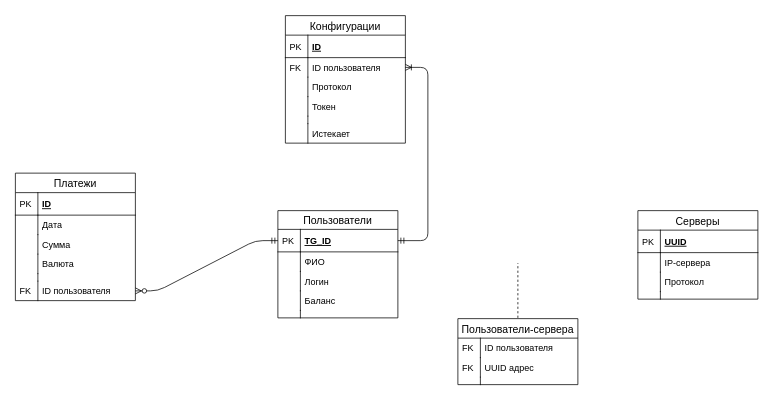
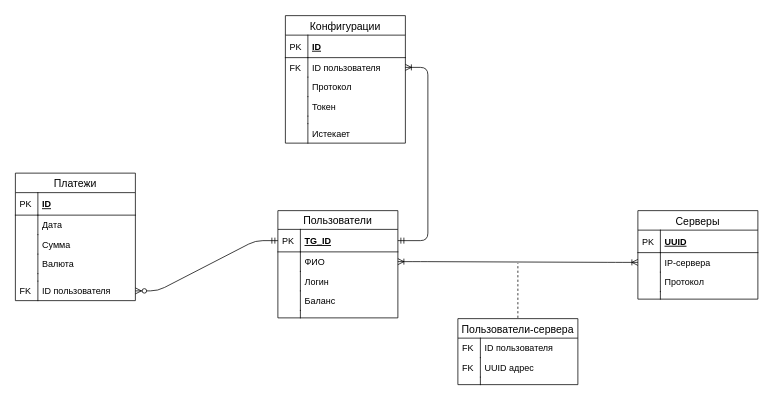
  <mxCell id="0" />
  <mxCell id="1" parent="0" />
+ <mxCell id="2" value="" style="edgeStyle=entityRelationEdgeStyle;fontSize=12;html=1;endArrow=ERoneToMany;startArrow=ERoneToMany;entryX=0;entryY=0.5;entryDx=0;entryDy=0;exitX=1;exitY=0.5;exitDx=0;exitDy=0;" edge="1" parent="1" source="7" target="25"><mxGeometry width="100" height="100" relative="1" as="geometry"><mxPoint x="610" y="380" as="sourcePoint" /><mxPoint x="710" y="280" as="targetPoint" /></mxGeometry></mxCell>
  <mxCell id="3" value="" style="endArrow=none;dashed=1;html=1;" edge="1" parent="1"><mxGeometry width="50" height="50" relative="1" as="geometry"><mxPoint x="690" y="423" as="sourcePoint" /><mxPoint x="690" y="350" as="targetPoint" /></mxGeometry></mxCell>
  <mxCell id="4" value="Пользователи" style="swimlane;fontStyle=0;childLayout=stackLayout;horizontal=1;startSize=25;horizontalStack=0;resizeParent=1;resizeParentMax=0;resizeLast=0;collapsible=1;marginBottom=0;align=center;fontSize=14;" vertex="1" parent="1"><mxGeometry x="370" y="280" width="160" height="143" as="geometry" /></mxCell>
  <mxCell id="5" value="TG_ID" style="shape=partialRectangle;top=0;left=0;right=0;bottom=1;align=left;verticalAlign=middle;fillColor=none;spacingLeft=34;spacingRight=4;overflow=hidden;rotatable=0;points=[[0,0.5],[1,0.5]];portConstraint=eastwest;dropTarget=0;fontStyle=5;fontSize=12;" vertex="1" parent="4"><mxGeometry y="25" width="160" height="30" as="geometry" /></mxCell>
  <mxCell id="6" value="PK" style="shape=partialRectangle;top=0;left=0;bottom=0;fillColor=none;align=left;verticalAlign=middle;spacingLeft=4;spacingRight=4;overflow=hidden;rotatable=0;points=[];portConstraint=eastwest;part=1;fontSize=12;" vertex="1" connectable="0" parent="5"><mxGeometry width="30" height="30" as="geometry" /></mxCell>
  <mxCell id="7" value="ФИО" style="shape=partialRectangle;top=0;left=0;right=0;bottom=0;align=left;verticalAlign=top;fillColor=none;spacingLeft=34;spacingRight=4;overflow=hidden;rotatable=0;points=[[0,0.5],[1,0.5]];portConstraint=eastwest;dropTarget=0;fontSize=12;" vertex="1" parent="4"><mxGeometry y="55" width="160" height="26" as="geometry" /></mxCell>
  <mxCell id="8" value="" style="shape=partialRectangle;top=0;left=0;bottom=0;fillColor=none;align=left;verticalAlign=top;spacingLeft=4;spacingRight=4;overflow=hidden;rotatable=0;points=[];portConstraint=eastwest;part=1;fontSize=12;" vertex="1" connectable="0" parent="7"><mxGeometry width="30" height="26" as="geometry" /></mxCell>
  <mxCell id="9" value="Логин&#10;" style="shape=partialRectangle;top=0;left=0;right=0;bottom=0;align=left;verticalAlign=top;fillColor=none;spacingLeft=34;spacingRight=4;overflow=hidden;rotatable=0;points=[[0,0.5],[1,0.5]];portConstraint=eastwest;dropTarget=0;fontSize=12;" vertex="1" parent="4"><mxGeometry y="81" width="160" height="26" as="geometry" /></mxCell>
  <mxCell id="10" value="" style="shape=partialRectangle;top=0;left=0;bottom=0;fillColor=none;align=left;verticalAlign=top;spacingLeft=4;spacingRight=4;overflow=hidden;rotatable=0;points=[];portConstraint=eastwest;part=1;fontSize=12;" vertex="1" connectable="0" parent="9"><mxGeometry width="30" height="26" as="geometry" /></mxCell>
  <mxCell id="11" value="Баланс&#10;" style="shape=partialRectangle;top=0;left=0;right=0;bottom=0;align=left;verticalAlign=top;fillColor=none;spacingLeft=34;spacingRight=4;overflow=hidden;rotatable=0;points=[[0,0.5],[1,0.5]];portConstraint=eastwest;dropTarget=0;fontSize=12;" vertex="1" parent="4"><mxGeometry y="107" width="160" height="26" as="geometry" /></mxCell>
  <mxCell id="12" value="" style="shape=partialRectangle;top=0;left=0;bottom=0;fillColor=none;align=left;verticalAlign=top;spacingLeft=4;spacingRight=4;overflow=hidden;rotatable=0;points=[];portConstraint=eastwest;part=1;fontSize=12;" vertex="1" connectable="0" parent="11"><mxGeometry width="30" height="26" as="geometry" /></mxCell>
  <mxCell id="13" value="" style="shape=partialRectangle;top=0;left=0;right=0;bottom=0;align=left;verticalAlign=top;fillColor=none;spacingLeft=34;spacingRight=4;overflow=hidden;rotatable=0;points=[[0,0.5],[1,0.5]];portConstraint=eastwest;dropTarget=0;fontSize=12;" vertex="1" parent="4"><mxGeometry y="133" width="160" height="10" as="geometry" /></mxCell>
  <mxCell id="14" value="" style="shape=partialRectangle;top=0;left=0;bottom=0;fillColor=none;align=left;verticalAlign=top;spacingLeft=4;spacingRight=4;overflow=hidden;rotatable=0;points=[];portConstraint=eastwest;part=1;fontSize=12;" vertex="1" connectable="0" parent="13"><mxGeometry width="30" height="10" as="geometry" /></mxCell>
  <mxCell id="15" value="Пользователи-сервера" style="swimlane;fontStyle=0;childLayout=stackLayout;horizontal=1;startSize=26;horizontalStack=0;resizeParent=1;resizeParentMax=0;resizeLast=0;collapsible=1;marginBottom=0;align=center;fontSize=14;" vertex="1" parent="1"><mxGeometry x="610" y="424" width="160" height="88" as="geometry" /></mxCell>
  <mxCell id="16" value="ID пользователя" style="shape=partialRectangle;top=0;left=0;right=0;bottom=0;align=left;verticalAlign=top;fillColor=none;spacingLeft=34;spacingRight=4;overflow=hidden;rotatable=0;points=[[0,0.5],[1,0.5]];portConstraint=eastwest;dropTarget=0;fontSize=12;" vertex="1" parent="15"><mxGeometry y="26" width="160" height="26" as="geometry" /></mxCell>
  <mxCell id="17" value="FK" style="shape=partialRectangle;top=0;left=0;bottom=0;fillColor=none;align=left;verticalAlign=top;spacingLeft=4;spacingRight=4;overflow=hidden;rotatable=0;points=[];portConstraint=eastwest;part=1;fontSize=12;" vertex="1" connectable="0" parent="16"><mxGeometry width="30" height="26" as="geometry" /></mxCell>
  <mxCell id="18" value="UUID адрес&#10;" style="shape=partialRectangle;top=0;left=0;right=0;bottom=0;align=left;verticalAlign=top;fillColor=none;spacingLeft=34;spacingRight=4;overflow=hidden;rotatable=0;points=[[0,0.5],[1,0.5]];portConstraint=eastwest;dropTarget=0;fontSize=12;" vertex="1" parent="15"><mxGeometry y="52" width="160" height="26" as="geometry" /></mxCell>
  <mxCell id="19" value="FK" style="shape=partialRectangle;top=0;left=0;bottom=0;fillColor=none;align=left;verticalAlign=top;spacingLeft=4;spacingRight=4;overflow=hidden;rotatable=0;points=[];portConstraint=eastwest;part=1;fontSize=12;" vertex="1" connectable="0" parent="18"><mxGeometry width="30" height="26" as="geometry" /></mxCell>
  <mxCell id="20" value="" style="shape=partialRectangle;top=0;left=0;right=0;bottom=0;align=left;verticalAlign=top;fillColor=none;spacingLeft=34;spacingRight=4;overflow=hidden;rotatable=0;points=[[0,0.5],[1,0.5]];portConstraint=eastwest;dropTarget=0;fontSize=12;" vertex="1" parent="15"><mxGeometry y="78" width="160" height="10" as="geometry" /></mxCell>
  <mxCell id="21" value="" style="shape=partialRectangle;top=0;left=0;bottom=0;fillColor=none;align=left;verticalAlign=top;spacingLeft=4;spacingRight=4;overflow=hidden;rotatable=0;points=[];portConstraint=eastwest;part=1;fontSize=12;" vertex="1" connectable="0" parent="20"><mxGeometry width="30" height="10" as="geometry" /></mxCell>
  <mxCell id="22" value="Серверы" style="swimlane;fontStyle=0;childLayout=stackLayout;horizontal=1;startSize=26;horizontalStack=0;resizeParent=1;resizeParentMax=0;resizeLast=0;collapsible=1;marginBottom=0;align=center;fontSize=14;" vertex="1" parent="1"><mxGeometry x="850" y="280" width="160" height="118" as="geometry" /></mxCell>
  <mxCell id="23" value="UUID" style="shape=partialRectangle;top=0;left=0;right=0;bottom=1;align=left;verticalAlign=middle;fillColor=none;spacingLeft=34;spacingRight=4;overflow=hidden;rotatable=0;points=[[0,0.5],[1,0.5]];portConstraint=eastwest;dropTarget=0;fontStyle=5;fontSize=12;" vertex="1" parent="22"><mxGeometry y="26" width="160" height="30" as="geometry" /></mxCell>
  <mxCell id="24" value="PK" style="shape=partialRectangle;top=0;left=0;bottom=0;fillColor=none;align=left;verticalAlign=middle;spacingLeft=4;spacingRight=4;overflow=hidden;rotatable=0;points=[];portConstraint=eastwest;part=1;fontSize=12;" vertex="1" connectable="0" parent="23"><mxGeometry width="30" height="30" as="geometry" /></mxCell>
  <mxCell id="25" value="IP-сервера" style="shape=partialRectangle;top=0;left=0;right=0;bottom=0;align=left;verticalAlign=top;fillColor=none;spacingLeft=34;spacingRight=4;overflow=hidden;rotatable=0;points=[[0,0.5],[1,0.5]];portConstraint=eastwest;dropTarget=0;fontSize=12;" vertex="1" parent="22"><mxGeometry y="56" width="160" height="26" as="geometry" /></mxCell>
  <mxCell id="26" value="" style="shape=partialRectangle;top=0;left=0;bottom=0;fillColor=none;align=left;verticalAlign=top;spacingLeft=4;spacingRight=4;overflow=hidden;rotatable=0;points=[];portConstraint=eastwest;part=1;fontSize=12;" vertex="1" connectable="0" parent="25"><mxGeometry width="30" height="26" as="geometry" /></mxCell>
  <mxCell id="27" value="Протокол" style="shape=partialRectangle;top=0;left=0;right=0;bottom=0;align=left;verticalAlign=top;fillColor=none;spacingLeft=34;spacingRight=4;overflow=hidden;rotatable=0;points=[[0,0.5],[1,0.5]];portConstraint=eastwest;dropTarget=0;fontSize=12;" vertex="1" parent="22"><mxGeometry y="82" width="160" height="26" as="geometry" /></mxCell>
  <mxCell id="28" value="" style="shape=partialRectangle;top=0;left=0;bottom=0;fillColor=none;align=left;verticalAlign=top;spacingLeft=4;spacingRight=4;overflow=hidden;rotatable=0;points=[];portConstraint=eastwest;part=1;fontSize=12;" vertex="1" connectable="0" parent="27"><mxGeometry width="30" height="26" as="geometry" /></mxCell>
  <mxCell id="29" value="" style="shape=partialRectangle;top=0;left=0;right=0;bottom=0;align=left;verticalAlign=top;fillColor=none;spacingLeft=34;spacingRight=4;overflow=hidden;rotatable=0;points=[[0,0.5],[1,0.5]];portConstraint=eastwest;dropTarget=0;fontSize=12;" vertex="1" parent="22"><mxGeometry y="108" width="160" height="10" as="geometry" /></mxCell>
  <mxCell id="30" value="" style="shape=partialRectangle;top=0;left=0;bottom=0;fillColor=none;align=left;verticalAlign=top;spacingLeft=4;spacingRight=4;overflow=hidden;rotatable=0;points=[];portConstraint=eastwest;part=1;fontSize=12;" vertex="1" connectable="0" parent="29"><mxGeometry width="30" height="10" as="geometry" /></mxCell>
  <mxCell id="31" value="" style="edgeStyle=entityRelationEdgeStyle;fontSize=12;html=1;endArrow=ERzeroToMany;startArrow=ERmandOne;" edge="1" parent="1" source="5" target="57"><mxGeometry width="100" height="100" relative="1" as="geometry"><mxPoint x="180" y="560" as="sourcePoint" /><mxPoint x="280" y="460" as="targetPoint" /></mxGeometry></mxCell>
  <mxCell id="32" value="Конфигурации" style="swimlane;fontStyle=0;childLayout=stackLayout;horizontal=1;startSize=26;horizontalStack=0;resizeParent=1;resizeParentMax=0;resizeLast=0;collapsible=1;marginBottom=0;align=center;fontSize=14;" vertex="1" parent="1"><mxGeometry x="380" y="20" width="160" height="170" as="geometry" /></mxCell>
  <mxCell id="33" value="ID" style="shape=partialRectangle;top=0;left=0;right=0;bottom=1;align=left;verticalAlign=middle;fillColor=none;spacingLeft=34;spacingRight=4;overflow=hidden;rotatable=0;points=[[0,0.5],[1,0.5]];portConstraint=eastwest;dropTarget=0;fontStyle=5;fontSize=12;" vertex="1" parent="32"><mxGeometry y="26" width="160" height="30" as="geometry" /></mxCell>
  <mxCell id="34" value="PK" style="shape=partialRectangle;top=0;left=0;bottom=0;fillColor=none;align=left;verticalAlign=middle;spacingLeft=4;spacingRight=4;overflow=hidden;rotatable=0;points=[];portConstraint=eastwest;part=1;fontSize=12;" vertex="1" connectable="0" parent="33"><mxGeometry width="30" height="30" as="geometry" /></mxCell>
  <mxCell id="35" value="ID пользователя" style="shape=partialRectangle;top=0;left=0;right=0;bottom=0;align=left;verticalAlign=top;fillColor=none;spacingLeft=34;spacingRight=4;overflow=hidden;rotatable=0;points=[[0,0.5],[1,0.5]];portConstraint=eastwest;dropTarget=0;fontSize=12;" vertex="1" parent="32"><mxGeometry y="56" width="160" height="26" as="geometry" /></mxCell>
  <mxCell id="36" value="FK" style="shape=partialRectangle;top=0;left=0;bottom=0;fillColor=none;align=left;verticalAlign=top;spacingLeft=4;spacingRight=4;overflow=hidden;rotatable=0;points=[];portConstraint=eastwest;part=1;fontSize=12;" vertex="1" connectable="0" parent="35"><mxGeometry width="30" height="26" as="geometry" /></mxCell>
  <mxCell id="37" value="Протокол" style="shape=partialRectangle;top=0;left=0;right=0;bottom=0;align=left;verticalAlign=top;fillColor=none;spacingLeft=34;spacingRight=4;overflow=hidden;rotatable=0;points=[[0,0.5],[1,0.5]];portConstraint=eastwest;dropTarget=0;fontSize=12;" vertex="1" parent="32"><mxGeometry y="82" width="160" height="26" as="geometry" /></mxCell>
  <mxCell id="38" value="" style="shape=partialRectangle;top=0;left=0;bottom=0;fillColor=none;align=left;verticalAlign=top;spacingLeft=4;spacingRight=4;overflow=hidden;rotatable=0;points=[];portConstraint=eastwest;part=1;fontSize=12;" vertex="1" connectable="0" parent="37"><mxGeometry width="30" height="26" as="geometry" /></mxCell>
  <mxCell id="39" value="Токен" style="shape=partialRectangle;top=0;left=0;right=0;bottom=0;align=left;verticalAlign=top;fillColor=none;spacingLeft=34;spacingRight=4;overflow=hidden;rotatable=0;points=[[0,0.5],[1,0.5]];portConstraint=eastwest;dropTarget=0;fontSize=12;" vertex="1" parent="32"><mxGeometry y="108" width="160" height="26" as="geometry" /></mxCell>
  <mxCell id="40" value="" style="shape=partialRectangle;top=0;left=0;bottom=0;fillColor=none;align=left;verticalAlign=top;spacingLeft=4;spacingRight=4;overflow=hidden;rotatable=0;points=[];portConstraint=eastwest;part=1;fontSize=12;" vertex="1" connectable="0" parent="39"><mxGeometry width="30" height="26" as="geometry" /></mxCell>
  <mxCell id="41" value="" style="shape=partialRectangle;top=0;left=0;right=0;bottom=0;align=left;verticalAlign=top;fillColor=none;spacingLeft=34;spacingRight=4;overflow=hidden;rotatable=0;points=[[0,0.5],[1,0.5]];portConstraint=eastwest;dropTarget=0;fontSize=12;" vertex="1" parent="32"><mxGeometry y="134" width="160" height="10" as="geometry" /></mxCell>
  <mxCell id="42" value="" style="shape=partialRectangle;top=0;left=0;bottom=0;fillColor=none;align=left;verticalAlign=top;spacingLeft=4;spacingRight=4;overflow=hidden;rotatable=0;points=[];portConstraint=eastwest;part=1;fontSize=12;" vertex="1" connectable="0" parent="41"><mxGeometry width="30" height="10" as="geometry" /></mxCell>
  <mxCell id="43" value="Истекает&#10;" style="shape=partialRectangle;top=0;left=0;right=0;bottom=0;align=left;verticalAlign=top;fillColor=none;spacingLeft=34;spacingRight=4;overflow=hidden;rotatable=0;points=[[0,0.5],[1,0.5]];portConstraint=eastwest;dropTarget=0;fontSize=12;" vertex="1" parent="32"><mxGeometry y="144" width="160" height="26" as="geometry" /></mxCell>
  <mxCell id="44" value="" style="shape=partialRectangle;top=0;left=0;bottom=0;fillColor=none;align=left;verticalAlign=top;spacingLeft=4;spacingRight=4;overflow=hidden;rotatable=0;points=[];portConstraint=eastwest;part=1;fontSize=12;" vertex="1" connectable="0" parent="43"><mxGeometry width="30" height="26" as="geometry" /></mxCell>
  <mxCell id="45" value="" style="edgeStyle=entityRelationEdgeStyle;fontSize=12;html=1;endArrow=ERoneToMany;startArrow=ERmandOne;exitX=1;exitY=0.5;exitDx=0;exitDy=0;" edge="1" parent="1" source="5" target="35"><mxGeometry width="100" height="100" relative="1" as="geometry"><mxPoint x="610" y="200" as="sourcePoint" /><mxPoint x="710" y="100" as="targetPoint" /></mxGeometry></mxCell>
  <mxCell id="46" value="Платежи" style="swimlane;fontStyle=0;childLayout=stackLayout;horizontal=1;startSize=26;horizontalStack=0;resizeParent=1;resizeParentMax=0;resizeLast=0;collapsible=1;marginBottom=0;align=center;fontSize=14;" vertex="1" parent="1"><mxGeometry x="20" y="230" width="160" height="170" as="geometry" /></mxCell>
  <mxCell id="47" value="ID" style="shape=partialRectangle;top=0;left=0;right=0;bottom=1;align=left;verticalAlign=middle;fillColor=none;spacingLeft=34;spacingRight=4;overflow=hidden;rotatable=0;points=[[0,0.5],[1,0.5]];portConstraint=eastwest;dropTarget=0;fontStyle=5;fontSize=12;" vertex="1" parent="46"><mxGeometry y="26" width="160" height="30" as="geometry" /></mxCell>
  <mxCell id="48" value="PK" style="shape=partialRectangle;top=0;left=0;bottom=0;fillColor=none;align=left;verticalAlign=middle;spacingLeft=4;spacingRight=4;overflow=hidden;rotatable=0;points=[];portConstraint=eastwest;part=1;fontSize=12;" vertex="1" connectable="0" parent="47"><mxGeometry width="30" height="30" as="geometry" /></mxCell>
  <mxCell id="49" value="Дата&#10;" style="shape=partialRectangle;top=0;left=0;right=0;bottom=0;align=left;verticalAlign=top;fillColor=none;spacingLeft=34;spacingRight=4;overflow=hidden;rotatable=0;points=[[0,0.5],[1,0.5]];portConstraint=eastwest;dropTarget=0;fontSize=12;" vertex="1" parent="46"><mxGeometry y="56" width="160" height="26" as="geometry" /></mxCell>
  <mxCell id="50" value="" style="shape=partialRectangle;top=0;left=0;bottom=0;fillColor=none;align=left;verticalAlign=top;spacingLeft=4;spacingRight=4;overflow=hidden;rotatable=0;points=[];portConstraint=eastwest;part=1;fontSize=12;" vertex="1" connectable="0" parent="49"><mxGeometry width="30" height="26" as="geometry" /></mxCell>
  <mxCell id="51" value="Сумма" style="shape=partialRectangle;top=0;left=0;right=0;bottom=0;align=left;verticalAlign=top;fillColor=none;spacingLeft=34;spacingRight=4;overflow=hidden;rotatable=0;points=[[0,0.5],[1,0.5]];portConstraint=eastwest;dropTarget=0;fontSize=12;" vertex="1" parent="46"><mxGeometry y="82" width="160" height="26" as="geometry" /></mxCell>
  <mxCell id="52" value="" style="shape=partialRectangle;top=0;left=0;bottom=0;fillColor=none;align=left;verticalAlign=top;spacingLeft=4;spacingRight=4;overflow=hidden;rotatable=0;points=[];portConstraint=eastwest;part=1;fontSize=12;" vertex="1" connectable="0" parent="51"><mxGeometry width="30" height="26" as="geometry" /></mxCell>
  <mxCell id="53" value="Валюта&#10;" style="shape=partialRectangle;top=0;left=0;right=0;bottom=0;align=left;verticalAlign=top;fillColor=none;spacingLeft=34;spacingRight=4;overflow=hidden;rotatable=0;points=[[0,0.5],[1,0.5]];portConstraint=eastwest;dropTarget=0;fontSize=12;" vertex="1" parent="46"><mxGeometry y="108" width="160" height="26" as="geometry" /></mxCell>
  <mxCell id="54" value="" style="shape=partialRectangle;top=0;left=0;bottom=0;fillColor=none;align=left;verticalAlign=top;spacingLeft=4;spacingRight=4;overflow=hidden;rotatable=0;points=[];portConstraint=eastwest;part=1;fontSize=12;" vertex="1" connectable="0" parent="53"><mxGeometry width="30" height="26" as="geometry" /></mxCell>
  <mxCell id="55" value="" style="shape=partialRectangle;top=0;left=0;right=0;bottom=0;align=left;verticalAlign=top;fillColor=none;spacingLeft=34;spacingRight=4;overflow=hidden;rotatable=0;points=[[0,0.5],[1,0.5]];portConstraint=eastwest;dropTarget=0;fontSize=12;" vertex="1" parent="46"><mxGeometry y="134" width="160" height="10" as="geometry" /></mxCell>
  <mxCell id="56" value="" style="shape=partialRectangle;top=0;left=0;bottom=0;fillColor=none;align=left;verticalAlign=top;spacingLeft=4;spacingRight=4;overflow=hidden;rotatable=0;points=[];portConstraint=eastwest;part=1;fontSize=12;" vertex="1" connectable="0" parent="55"><mxGeometry width="30" height="10" as="geometry" /></mxCell>
  <mxCell id="57" value="ID пользователя" style="shape=partialRectangle;top=0;left=0;right=0;bottom=0;align=left;verticalAlign=top;fillColor=none;spacingLeft=34;spacingRight=4;overflow=hidden;rotatable=0;points=[[0,0.5],[1,0.5]];portConstraint=eastwest;dropTarget=0;fontSize=12;" vertex="1" parent="46"><mxGeometry y="144" width="160" height="26" as="geometry" /></mxCell>
  <mxCell id="58" value="FK" style="shape=partialRectangle;top=0;left=0;bottom=0;fillColor=none;align=left;verticalAlign=top;spacingLeft=4;spacingRight=4;overflow=hidden;rotatable=0;points=[];portConstraint=eastwest;part=1;fontSize=12;" vertex="1" connectable="0" parent="57"><mxGeometry width="30" height="26" as="geometry" /></mxCell>
